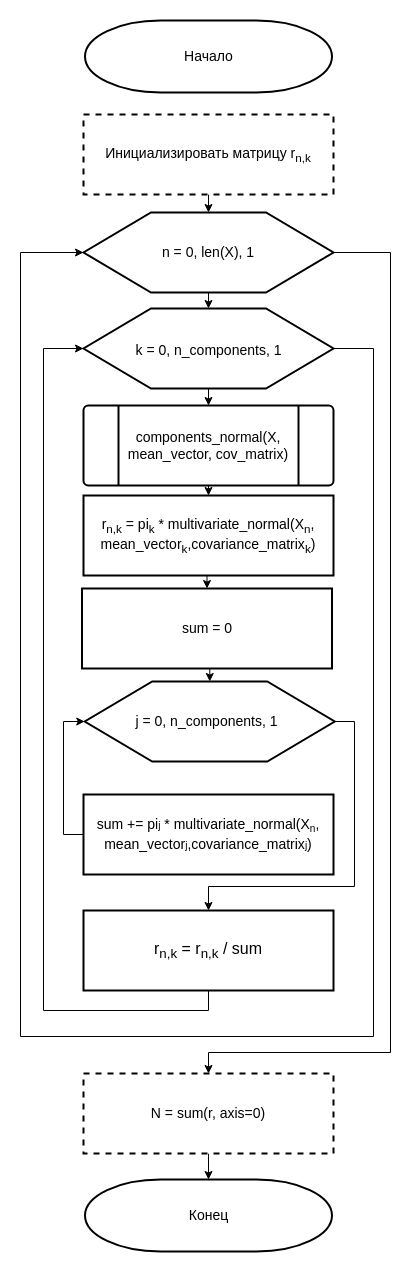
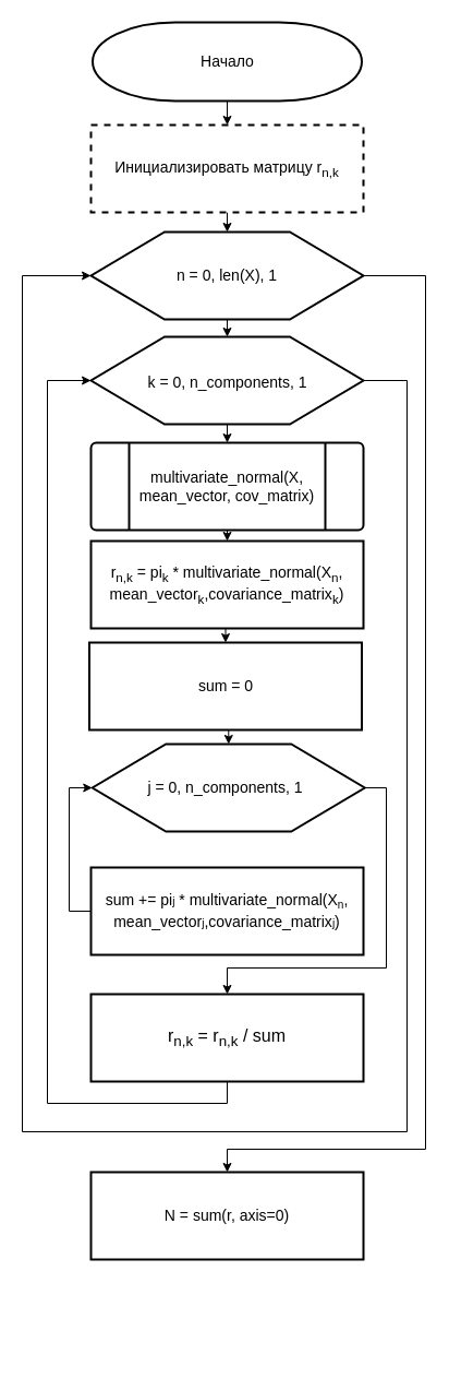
  <mxCell id="0" />
  <mxCell id="1" parent="0" />
  <mxCell id="2" style="edgeStyle=orthogonalEdgeStyle;rounded=0;orthogonalLoop=1;jettySize=auto;html=1;exitX=0.5;exitY=1;exitDx=0;exitDy=0;entryX=0.5;entryY=0;entryDx=0;entryDy=0;fontSize=12;" edge="1" parent="1" source="3" target="9"><mxGeometry relative="1" as="geometry" /></mxCell>
  <mxCell id="3" value="&lt;span style=&quot;font-size: 14px;&quot;&gt;Инициализировать матрицу r&lt;sub&gt;n,k&lt;/sub&gt;&lt;/span&gt;" style="whiteSpace=wrap;html=1;strokeWidth=2;dashed=1;" parent="1" vertex="1"><mxGeometry x="83" y="114" width="250" height="80" as="geometry" /></mxCell>
- <mxCell id="4" value="&lt;font style=&quot;font-size: 14px;&quot;&gt;Конец&lt;/font&gt;" style="strokeWidth=2;html=1;shape=mxgraph.flowchart.terminator;whiteSpace=wrap;" parent="1" vertex="1"><mxGeometry x="84.5" y="1179" width="247" height="72" as="geometry" /></mxCell>
+ <mxCell id="5" style="edgeStyle=orthogonalEdgeStyle;rounded=0;orthogonalLoop=1;jettySize=auto;html=1;exitX=0.5;exitY=1;exitDx=0;exitDy=0;exitPerimeter=0;entryX=0.5;entryY=0;entryDx=0;entryDy=0;fontSize=14;" parent="1" source="6" target="3" edge="1"><mxGeometry relative="1" as="geometry" /></mxCell>
  <mxCell id="6" value="&lt;span style=&quot;font-size: 14px;&quot;&gt;Начало&lt;/span&gt;" style="strokeWidth=2;html=1;shape=mxgraph.flowchart.terminator;whiteSpace=wrap;" parent="1" vertex="1"><mxGeometry x="84.5" y="20" width="247" height="72" as="geometry" /></mxCell>
  <mxCell id="7" style="edgeStyle=orthogonalEdgeStyle;rounded=0;orthogonalLoop=1;jettySize=auto;html=1;exitX=1;exitY=0.5;exitDx=0;exitDy=0;entryX=0.5;entryY=0;entryDx=0;entryDy=0;fontSize=12;" edge="1" parent="1" source="9" target="30"><mxGeometry relative="1" as="geometry"><Array as="points"><mxPoint x="390" y="252" /><mxPoint x="390" y="1052" /><mxPoint x="208" y="1052" /></Array></mxGeometry></mxCell>
  <mxCell id="8" style="edgeStyle=orthogonalEdgeStyle;rounded=0;orthogonalLoop=1;jettySize=auto;html=1;exitX=0.5;exitY=1;exitDx=0;exitDy=0;entryX=0.5;entryY=0;entryDx=0;entryDy=0;fontSize=12;" edge="1" parent="1" source="9" target="13"><mxGeometry relative="1" as="geometry" /></mxCell>
  <mxCell id="9" value="" style="verticalLabelPosition=bottom;verticalAlign=top;html=1;shape=hexagon;perimeter=hexagonPerimeter2;arcSize=6;size=0.27;strokeWidth=2;" vertex="1" parent="1"><mxGeometry x="83" y="212" width="250" height="80" as="geometry" /></mxCell>
  <mxCell id="10" value="&lt;font style=&quot;font-size: 14px;&quot;&gt;n = 0, len(X), 1&lt;/font&gt;" style="text;html=1;strokeColor=none;fillColor=none;align=center;verticalAlign=middle;whiteSpace=wrap;rounded=0;" vertex="1" parent="1"><mxGeometry x="157" y="237" width="102" height="30" as="geometry" /></mxCell>
  <mxCell id="11" style="edgeStyle=orthogonalEdgeStyle;rounded=0;orthogonalLoop=1;jettySize=auto;html=1;exitX=1;exitY=0.5;exitDx=0;exitDy=0;entryX=0;entryY=0.5;entryDx=0;entryDy=0;fontSize=12;" edge="1" parent="1" source="13" target="9"><mxGeometry relative="1" as="geometry"><Array as="points"><mxPoint x="373" y="348" /><mxPoint x="373" y="1036" /><mxPoint x="20" y="1036" /><mxPoint x="20" y="252" /></Array></mxGeometry></mxCell>
  <mxCell id="12" style="edgeStyle=orthogonalEdgeStyle;rounded=0;orthogonalLoop=1;jettySize=auto;html=1;exitX=0.5;exitY=1;exitDx=0;exitDy=0;entryX=0.5;entryY=0;entryDx=0;entryDy=0;fontSize=12;" edge="1" parent="1" source="13" target="18"><mxGeometry relative="1" as="geometry" /></mxCell>
  <mxCell id="13" value="" style="verticalLabelPosition=bottom;verticalAlign=top;html=1;shape=hexagon;perimeter=hexagonPerimeter2;arcSize=6;size=0.27;strokeWidth=2;" vertex="1" parent="1"><mxGeometry x="83" y="308" width="250" height="80" as="geometry" /></mxCell>
  <mxCell id="14" value="&lt;font style=&quot;font-size: 14px;&quot;&gt;k = 0, n_components, 1&lt;/font&gt;" style="text;html=1;strokeColor=none;fillColor=none;align=center;verticalAlign=middle;whiteSpace=wrap;rounded=0;" vertex="1" parent="1"><mxGeometry x="130.5" y="335" width="155" height="30" as="geometry" /></mxCell>
  <mxCell id="15" style="edgeStyle=orthogonalEdgeStyle;rounded=0;orthogonalLoop=1;jettySize=auto;html=1;exitX=0.5;exitY=1;exitDx=0;exitDy=0;entryX=0.5;entryY=0;entryDx=0;entryDy=0;fontSize=12;" edge="1" parent="1" source="16" target="26"><mxGeometry relative="1" as="geometry" /></mxCell>
  <mxCell id="16" value="&lt;font style=&quot;font-size: 14px;&quot;&gt;r&lt;sub&gt;n,k&lt;/sub&gt;&amp;nbsp;= pi&lt;sub&gt;k&lt;/sub&gt;&amp;nbsp;* multivariate_normal(X&lt;sub&gt;n&lt;/sub&gt;, mean_vector&lt;sub&gt;k&lt;/sub&gt;,covariance_matrix&lt;sub&gt;k&lt;/sub&gt;)&lt;/font&gt;" style="whiteSpace=wrap;html=1;strokeWidth=2;" vertex="1" parent="1"><mxGeometry x="83" y="495" width="250" height="80" as="geometry" /></mxCell>
  <mxCell id="17" style="edgeStyle=orthogonalEdgeStyle;rounded=0;orthogonalLoop=1;jettySize=auto;html=1;exitX=0.5;exitY=1;exitDx=0;exitDy=0;entryX=0.5;entryY=0;entryDx=0;entryDy=0;fontSize=12;" edge="1" parent="1" source="18" target="16"><mxGeometry relative="1" as="geometry" /></mxCell>
  <mxCell id="18" value="" style="verticalLabelPosition=bottom;verticalAlign=top;html=1;shape=process;whiteSpace=wrap;rounded=1;size=0.14;arcSize=6;fontSize=14;strokeWidth=2;" vertex="1" parent="1"><mxGeometry x="83" y="405" width="250" height="80" as="geometry" /></mxCell>
- <mxCell id="19" value="components_normal(X, mean_vector, cov_matrix)" style="text;html=1;strokeColor=none;fillColor=none;align=center;verticalAlign=middle;whiteSpace=wrap;rounded=0;fontSize=14;" vertex="1" parent="1"><mxGeometry x="112" y="430" width="192" height="30" as="geometry" /></mxCell>
+ <mxCell id="19" value="multivariate_normal(X, mean_vector, cov_matrix)" style="text;html=1;strokeColor=none;fillColor=none;align=center;verticalAlign=middle;whiteSpace=wrap;rounded=0;fontSize=14;" vertex="1" parent="1"><mxGeometry x="112" y="430" width="192" height="30" as="geometry" /></mxCell>
  <mxCell id="20" style="edgeStyle=orthogonalEdgeStyle;rounded=0;orthogonalLoop=1;jettySize=auto;html=1;exitX=1;exitY=0.5;exitDx=0;exitDy=0;entryX=0.5;entryY=0;entryDx=0;entryDy=0;fontSize=12;" edge="1" parent="1" source="21" target="28"><mxGeometry relative="1" as="geometry"><Array as="points"><mxPoint x="354" y="721" /><mxPoint x="354" y="886" /><mxPoint x="208" y="886" /></Array></mxGeometry></mxCell>
  <mxCell id="21" value="" style="verticalLabelPosition=bottom;verticalAlign=top;html=1;shape=hexagon;perimeter=hexagonPerimeter2;arcSize=6;size=0.27;strokeWidth=2;" vertex="1" parent="1"><mxGeometry x="84.25" y="681" width="250" height="80" as="geometry" /></mxCell>
  <mxCell id="22" value="&lt;font style=&quot;font-size: 14px;&quot;&gt;j = 0, n_components, 1&lt;/font&gt;" style="text;html=1;strokeColor=none;fillColor=none;align=center;verticalAlign=middle;whiteSpace=wrap;rounded=0;" vertex="1" parent="1"><mxGeometry x="129.25" y="706" width="155" height="30" as="geometry" /></mxCell>
  <mxCell id="23" style="edgeStyle=orthogonalEdgeStyle;rounded=0;orthogonalLoop=1;jettySize=auto;html=1;exitX=0;exitY=0.5;exitDx=0;exitDy=0;entryX=0;entryY=0.5;entryDx=0;entryDy=0;fontSize=12;" edge="1" parent="1" source="24" target="21"><mxGeometry relative="1" as="geometry" /></mxCell>
  <mxCell id="24" value="&lt;span style=&quot;font-size: 14px;&quot;&gt;sum += pi&lt;/span&gt;&lt;span style=&quot;font-size: 10px;&quot;&gt;j&lt;/span&gt;&lt;span style=&quot;font-size: 14px;&quot;&gt;&amp;nbsp;* multivariate_normal(X&lt;/span&gt;&lt;sub&gt;n&lt;/sub&gt;&lt;span style=&quot;font-size: 14px;&quot;&gt;, mean_vector&lt;/span&gt;&lt;span style=&quot;font-size: 10px;&quot;&gt;j&lt;/span&gt;&lt;span style=&quot;font-size: 14px;&quot;&gt;,covariance_matrix&lt;/span&gt;&lt;span style=&quot;font-size: 10px;&quot;&gt;j&lt;/span&gt;&lt;span style=&quot;font-size: 14px;&quot;&gt;)&lt;/span&gt;" style="whiteSpace=wrap;html=1;strokeWidth=2;" vertex="1" parent="1"><mxGeometry x="83" y="794" width="250" height="80" as="geometry" /></mxCell>
  <mxCell id="25" style="edgeStyle=orthogonalEdgeStyle;rounded=0;orthogonalLoop=1;jettySize=auto;html=1;exitX=0.5;exitY=1;exitDx=0;exitDy=0;entryX=0.5;entryY=0;entryDx=0;entryDy=0;fontSize=12;" edge="1" parent="1" source="26" target="21"><mxGeometry relative="1" as="geometry" /></mxCell>
  <mxCell id="26" value="&lt;span style=&quot;font-size: 14px;&quot;&gt;sum = 0&lt;/span&gt;" style="whiteSpace=wrap;html=1;strokeWidth=2;" vertex="1" parent="1"><mxGeometry x="81.5" y="588" width="250" height="80" as="geometry" /></mxCell>
  <mxCell id="27" style="edgeStyle=orthogonalEdgeStyle;rounded=0;orthogonalLoop=1;jettySize=auto;html=1;exitX=0.5;exitY=1;exitDx=0;exitDy=0;fontSize=12;entryX=0;entryY=0.5;entryDx=0;entryDy=0;" edge="1" parent="1" source="28" target="13"><mxGeometry relative="1" as="geometry"><mxPoint x="48" y="576" as="targetPoint" /><Array as="points"><mxPoint x="208" y="1010" /><mxPoint x="43" y="1010" /><mxPoint x="43" y="348" /></Array></mxGeometry></mxCell>
  <mxCell id="28" value="&lt;font style=&quot;font-size: 16px;&quot;&gt;r&lt;sub&gt;n,k&lt;/sub&gt;&amp;nbsp;=&amp;nbsp;r&lt;sub&gt;n,k&lt;/sub&gt;&amp;nbsp;/ sum&lt;/font&gt;" style="whiteSpace=wrap;html=1;strokeWidth=2;" vertex="1" parent="1"><mxGeometry x="83" y="910" width="250" height="80" as="geometry" /></mxCell>
- <mxCell id="29" style="edgeStyle=orthogonalEdgeStyle;rounded=0;orthogonalLoop=1;jettySize=auto;html=1;exitX=0.5;exitY=1;exitDx=0;exitDy=0;entryX=0.5;entryY=0;entryDx=0;entryDy=0;entryPerimeter=0;fontSize=12;" edge="1" parent="1" source="30" target="4"><mxGeometry relative="1" as="geometry" /></mxCell>
- <mxCell id="30" value="&lt;span style=&quot;font-size: 14px;&quot;&gt;N = sum(r, axis=0)&lt;/span&gt;" style="whiteSpace=wrap;html=1;strokeWidth=2;dashed=1;" vertex="1" parent="1"><mxGeometry x="83" y="1073" width="250" height="80" as="geometry" /></mxCell>
+ <mxCell id="30" value="&lt;span style=&quot;font-size: 14px;&quot;&gt;N = sum(r, axis=0)&lt;/span&gt;" style="whiteSpace=wrap;html=1;strokeWidth=2;" vertex="1" parent="1"><mxGeometry x="83" y="1073" width="250" height="80" as="geometry" /></mxCell>
